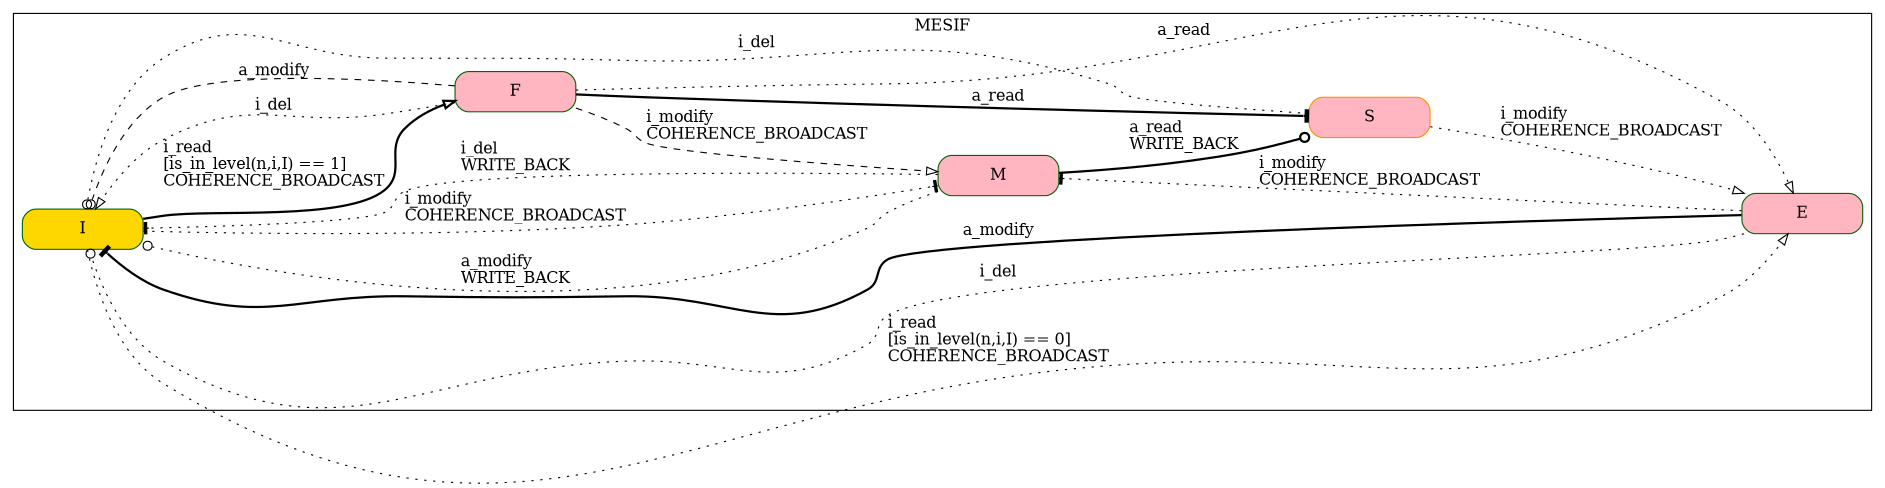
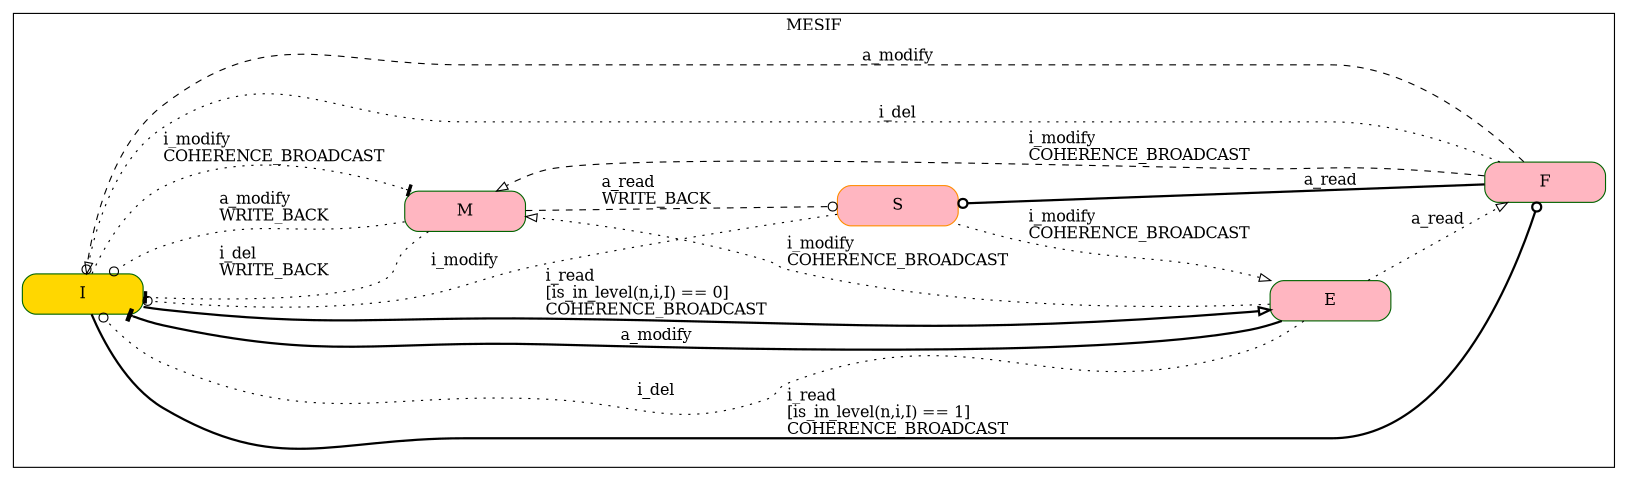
  digraph {
    rankdir=LR
    node [color=darkgreen fillcolor=lightpink shape=Mrecord style=filled]
    edge [arrowhead=onormal style=dotted]
    n1 [fillcolor=gold label="{I}" width=1.5]
    n2 [label="{M}" width=1.5]
    n3 [label="{E}" width=1.5]
    n4 [label="{F}" width=1.5]
    n5 [color=darkorange label="{S}" width=1.5]
    subgraph cluster_1 {
      label=MESIF
      n1
      n2
      n3
      n4
      n5
    }
    n1 -> n2 [arrowhead=tee label="i_modify\lCOHERENCE_BROADCAST"]
-   n1 -> n3 [label="i_read\l\[is_in_level(n,i,I) == 0\]\lCOHERENCE_BROADCAST"]
-   n1 -> n4 [label="i_read\l\[is_in_level(n,i,I) == 1\]\lCOHERENCE_BROADCAST" style=bold]
+   n1 -> n3 [label="i_read\l\[is_in_level(n,i,I) == 0\]\lCOHERENCE_BROADCAST" style=bold]
+   n1 -> n4 [arrowhead=odot label="i_read\l\[is_in_level(n,i,I) == 1\]\lCOHERENCE_BROADCAST" style=bold]
    n2 -> n1 [arrowhead=tee label="i_del\lWRITE_BACK"]
    n2 -> n1 [arrowhead=odot label="a_modify\lWRITE_BACK"]
-   n2 -> n5 [arrowhead=odot label="a_read\lWRITE_BACK" style=bold]
+   n2 -> n5 [arrowhead=odot label="a_read\lWRITE_BACK" style=dashed]
    n3 -> n1 [arrowhead=odot label=i_del]
    n3 -> n1 [arrowhead=tee label=a_modify style=bold]
-   n3 -> n2 [arrowhead=tee label="i_modify\lCOHERENCE_BROADCAST"]
-   n4 -> n3 [label=a_read]
+   n3 -> n2 [label="i_modify\lCOHERENCE_BROADCAST"]
+   n3 -> n4 [label=a_read]
    n4 -> n1 [label=i_del]
    n4 -> n1 [arrowhead=odot label=a_modify style=dashed]
    n4 -> n2 [label="i_modify\lCOHERENCE_BROADCAST" style=dashed]
-   n4 -> n5 [arrowhead=tee label=a_read style=bold]
-   n5 -> n1 [arrowhead=odot label=i_del]
+   n4 -> n5 [arrowhead=odot label=a_read style=bold]
+   n5 -> n1 [arrowhead=odot label=i_modify]
    n5 -> n3 [label="i_modify\lCOHERENCE_BROADCAST"]
  }
